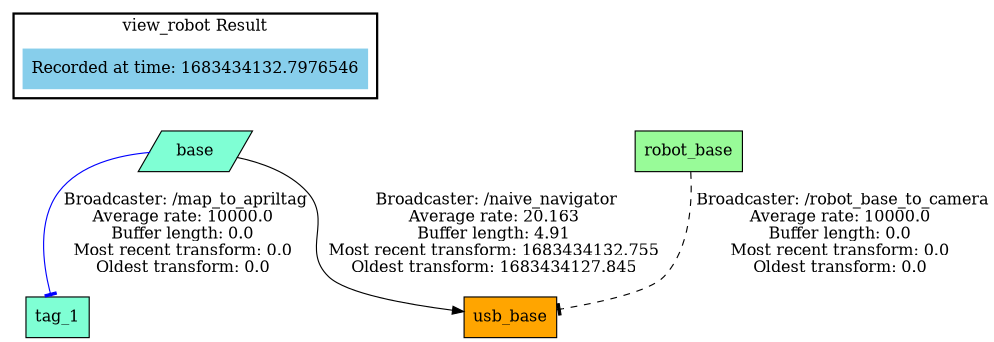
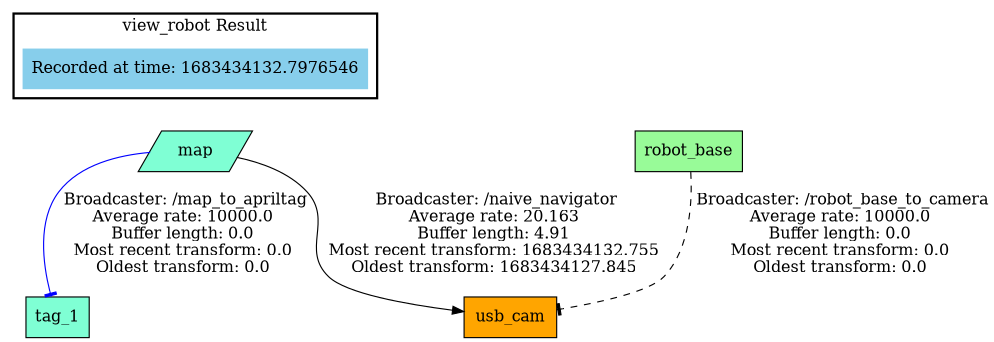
  digraph {
    node [fillcolor=aquamarine shape=box style=filled]
    edge [style=solid arrowhead=tee color=black]
    "Recorded at time: 1683434132.7976546" [fillcolor=skyblue shape=plaintext]
-   map [shape=parallelogram label=base]
+   map [shape=parallelogram]
    robot_base [fillcolor=palegreen]
-   usb_cam [fillcolor=orange label=usb_base]
+   usb_cam [fillcolor=orange]
    tag_1
    subgraph cluster_1 {
      color=black
      label="view_robot Result"
      style=bold
      "Recorded at time: 1683434132.7976546"
    }
    "Recorded at time: 1683434132.7976546" -> map [style=invis arrowhead="" color=""]
    map -> usb_cam [arrowhead=normal label=" Broadcaster: /naive_navigator\nAverage rate: 20.163\nBuffer length: 4.91\nMost recent transform: 1683434132.755\nOldest transform: 1683434127.845\n"]
    map -> tag_1 [color=blue label=" Broadcaster: /map_to_apriltag\nAverage rate: 10000.0\nBuffer length: 0.0\nMost recent transform: 0.0\nOldest transform: 0.0\n"]
    robot_base -> usb_cam [label=" Broadcaster: /robot_base_to_camera\nAverage rate: 10000.0\nBuffer length: 0.0\nMost recent transform: 0.0\nOldest transform: 0.0\n" style=dashed]
  }
